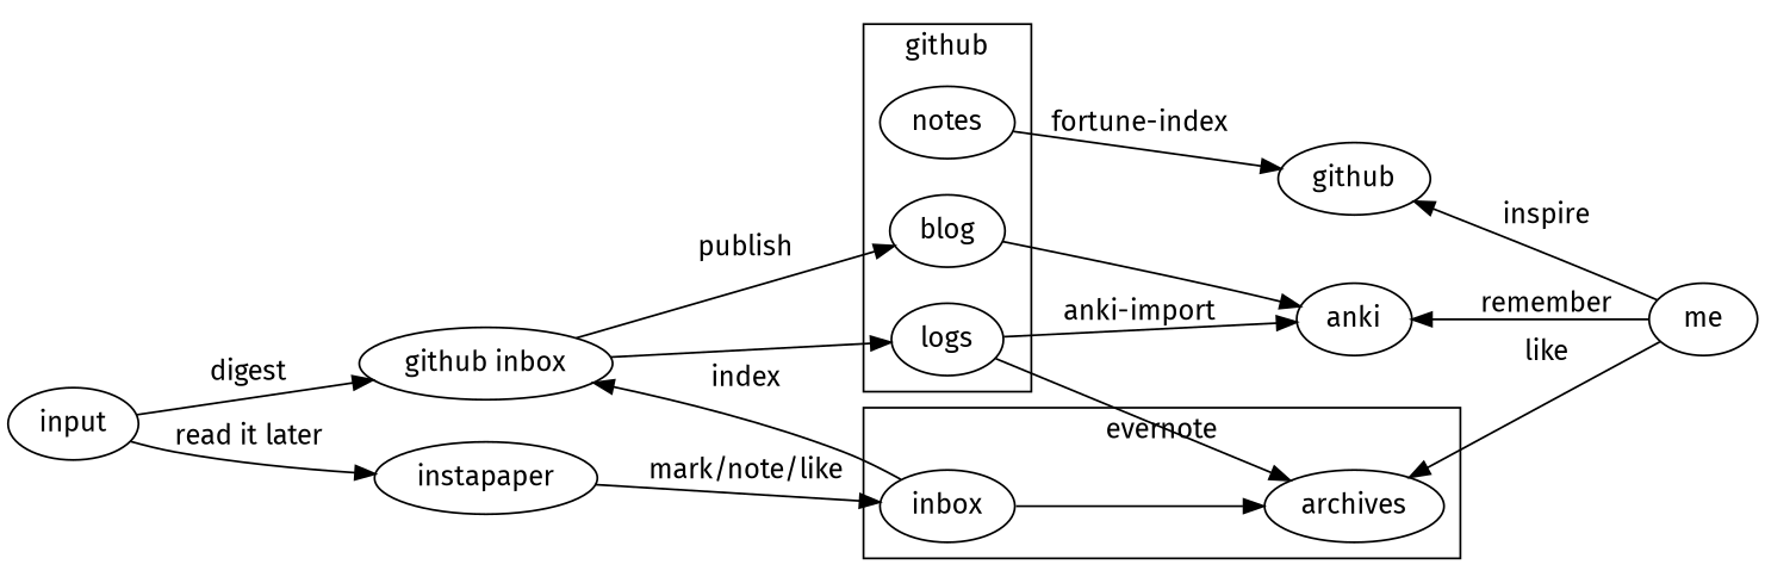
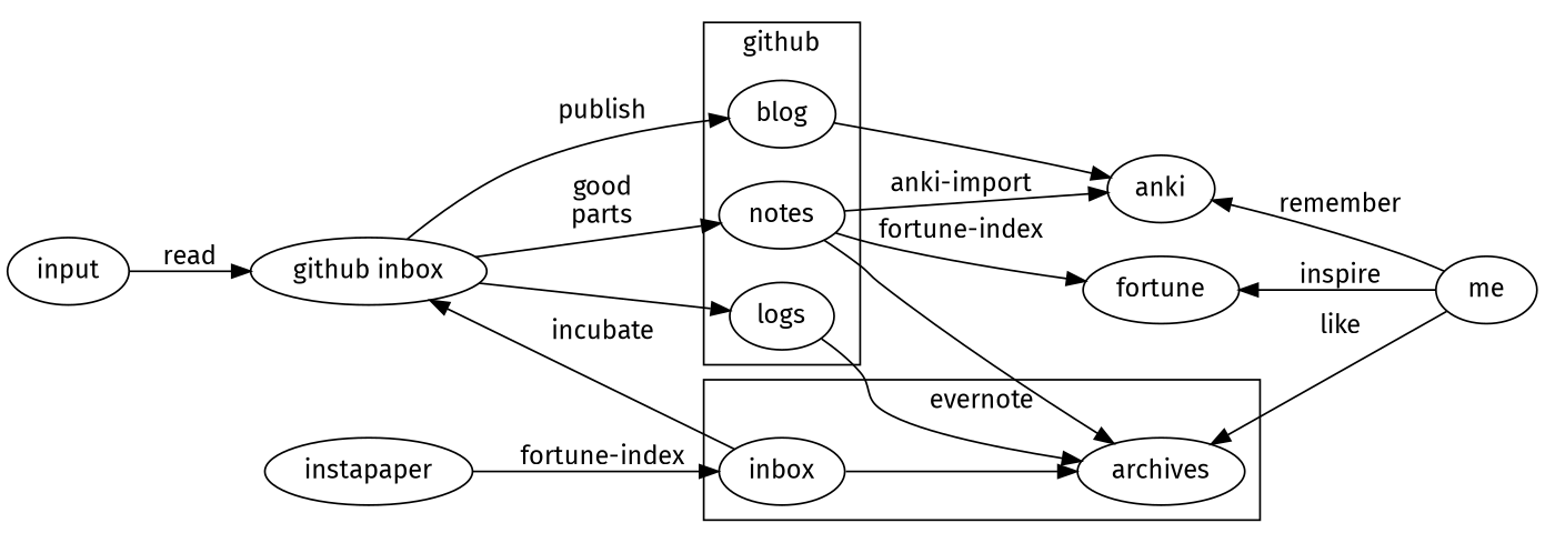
  strict digraph {
    fontname="Fira Sans"
    rankdir=LR
    node [fontname="Fira Sans"]
    edge [fontname="Fira Sans"]
    n1 [label=notes]
    n2 [label=blog]
    n3 [label=logs]
    n4 [label=inbox]
    n5 [label=archives]
    n6 [label=anki]
-   n7 [label=github]
+   n7 [label=fortune]
    n8 [label="github inbox"]
    n9 [label=me]
    n10 [label=input]
    n11 [label=instapaper]
    subgraph cluster_1 {
      label=github
      n1
      n2
      n3
    }
    subgraph cluster_2 {
      label=evernote
      n4
      n5
    }
-   n3 -> n6 [label="anki-import"]
+   n1 -> n5
+   n1 -> n6 [label="anki-import"]
    n1 -> n7 [label="fortune-index"]
    n2 -> n6
    n3 -> n5
    n4 -> n5
-   n4 -> n8 [label=index]
+   n4 -> n8 [label=incubate]
    n5 -> n9 [dir=back label=like]
    n6 -> n9 [dir=back label=remember]
    n7 -> n9 [dir=back label=inspire]
+   n8 -> n1 [label="good\nparts"]
    n8 -> n2 [label=publish]
    n8 -> n3
-   n10 -> n8 [label=digest]
-   n10 -> n11 [label="read it later"]
-   n11 -> n4 [label="mark/note/like"]
+   n10 -> n8 [label=read]
+   n11 -> n4 [label="fortune-index"]
  }
